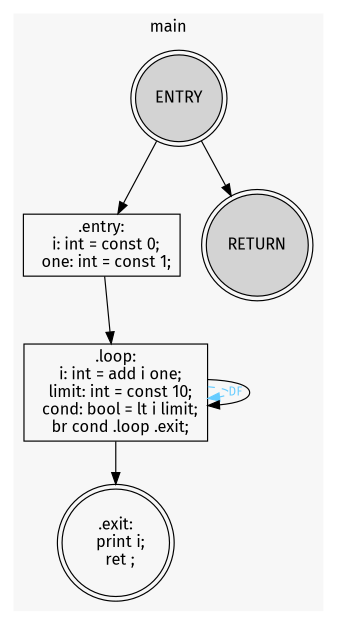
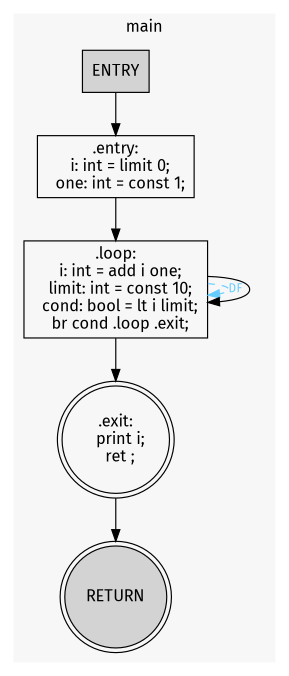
  digraph {
    fontname="Fira Sans"
    node [fontname="Fira Sans" shape=doublecircle]
    edge [fontname="Fira Sans"]
-   n1 [fillcolor=lightgray label=ENTRY style=filled]
-   n2 [label=".entry:\n  i: int = const 0;\n  one: int = const 1;" shape=box]
+   n1 [fillcolor=lightgray label=ENTRY shape=box style=filled]
+   n2 [label=".entry:\n  i: int = limit 0;\n  one: int = const 1;" shape=box]
    n3 [label=".loop:\n  i: int = add i one;\n  limit: int = const 10;\n  cond: bool = lt i limit;\n  br cond .loop .exit;" shape=box]
    n4 [label=".exit:\n  print i;\n  ret ;"]
    n5 [fillcolor=lightgray label=RETURN style=filled]
    subgraph cluster_1 {
      color="#f7f7f7"
      label=main
      rankdir=TB
      style=filled
      n1
      n2
      n3
      n4
      n5
    }
    n1 -> n2
    n2 -> n3
    n3 -> n3 [color="#66ccff" constraint=false fontcolor="#66ccff" fontsize=10 label=DF style=dashed]
    n3 -> n3
    n3 -> n4
-   n1 -> n5
+   n4 -> n5
  }
